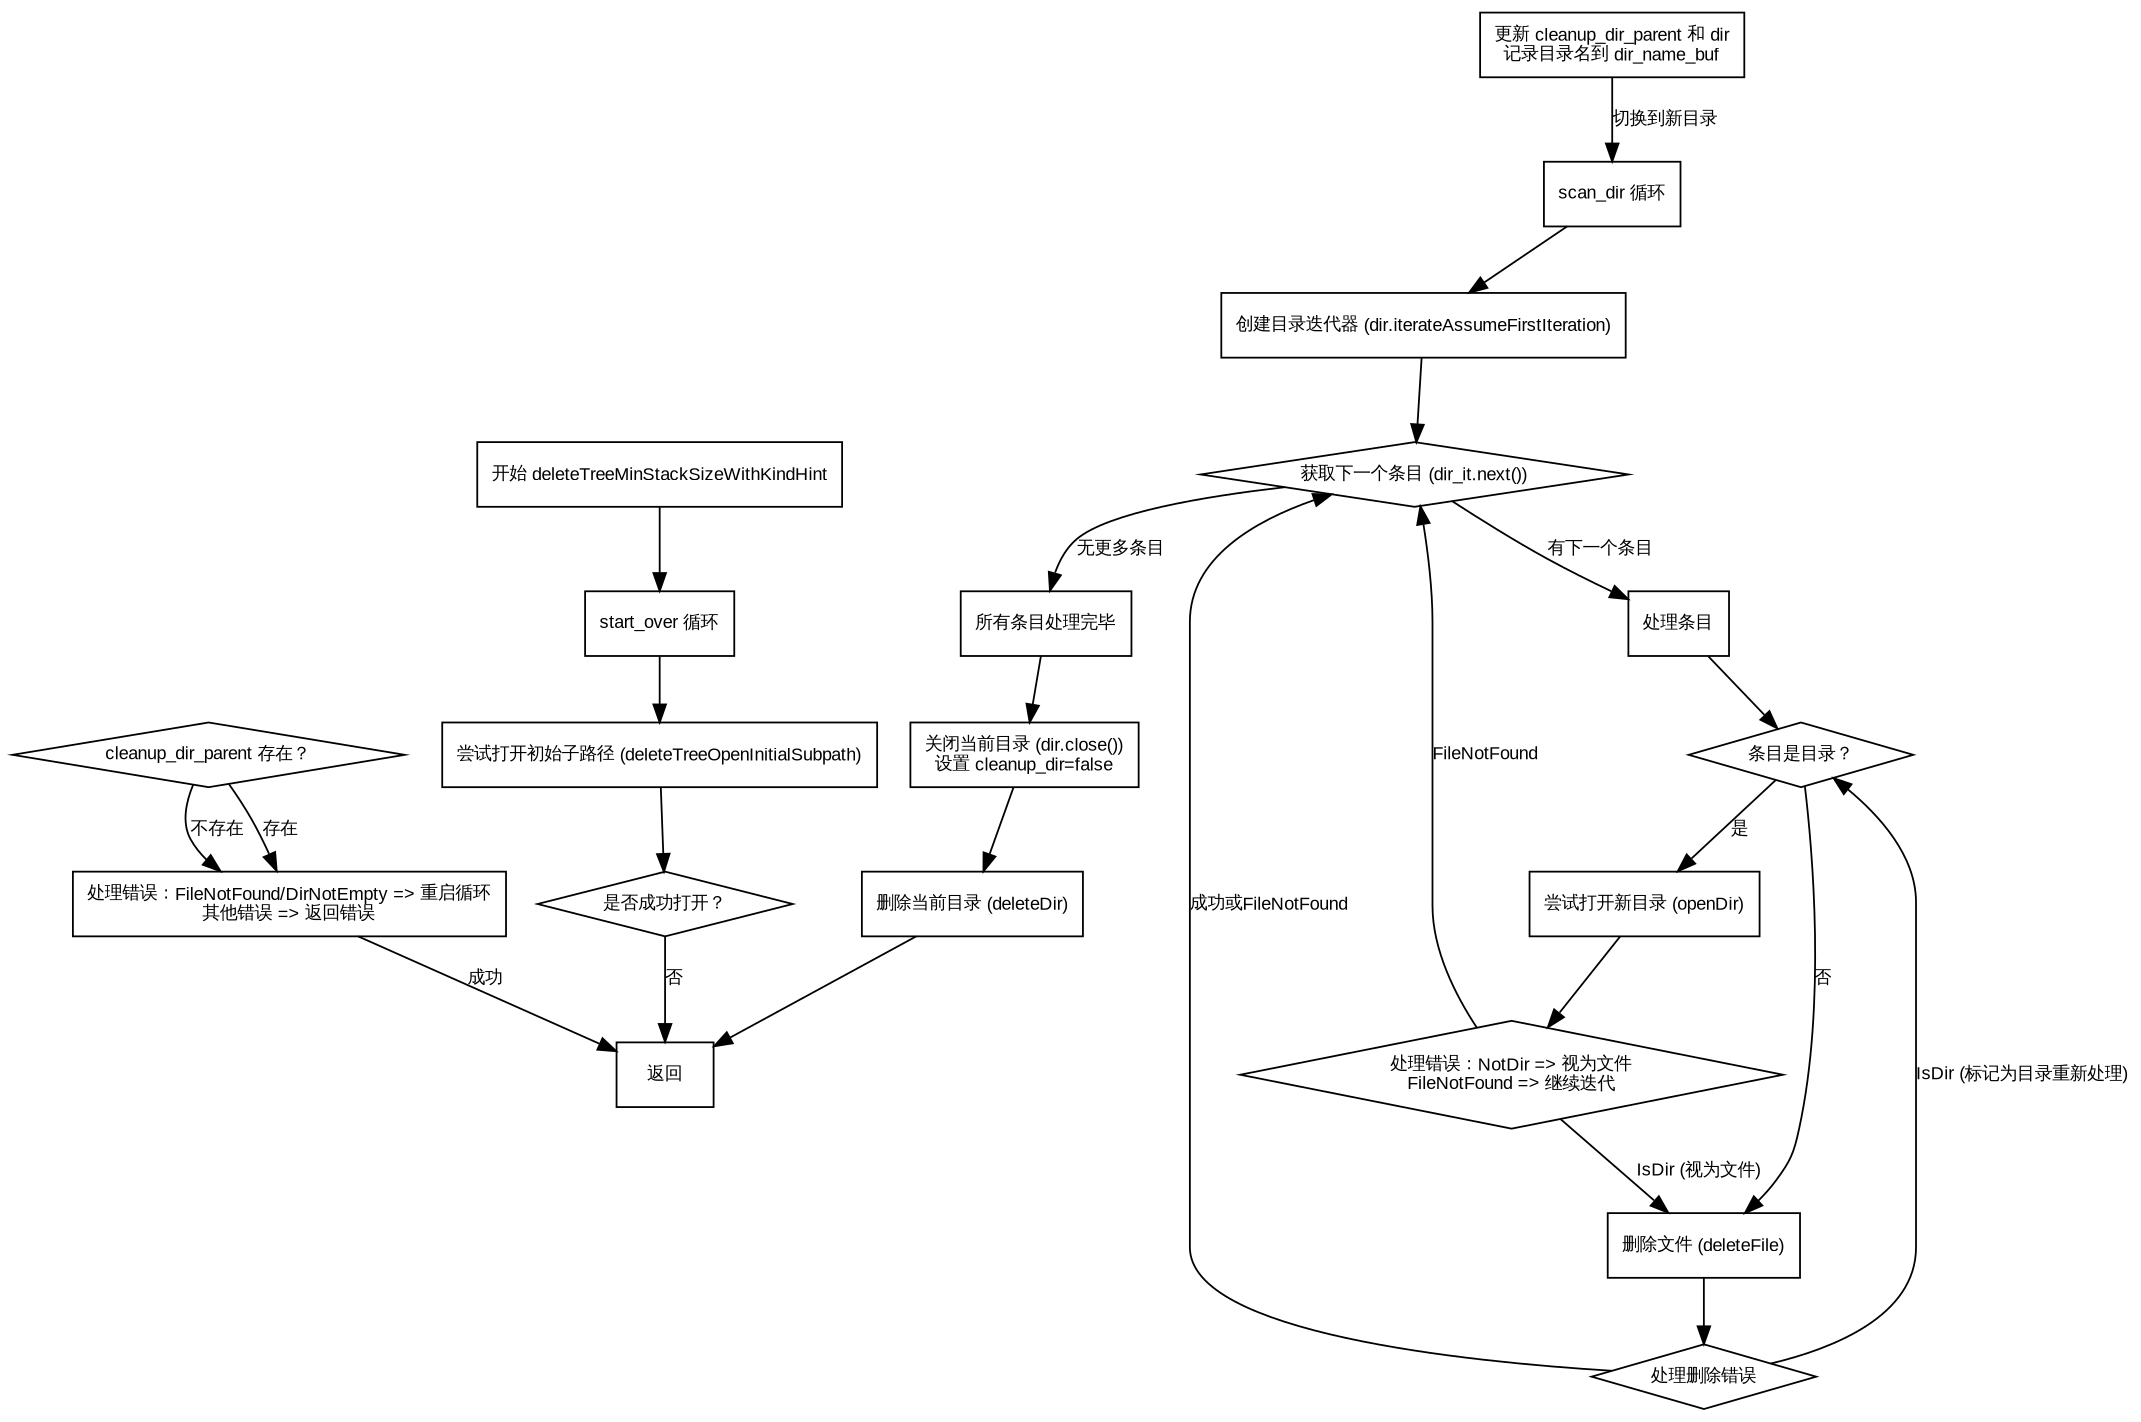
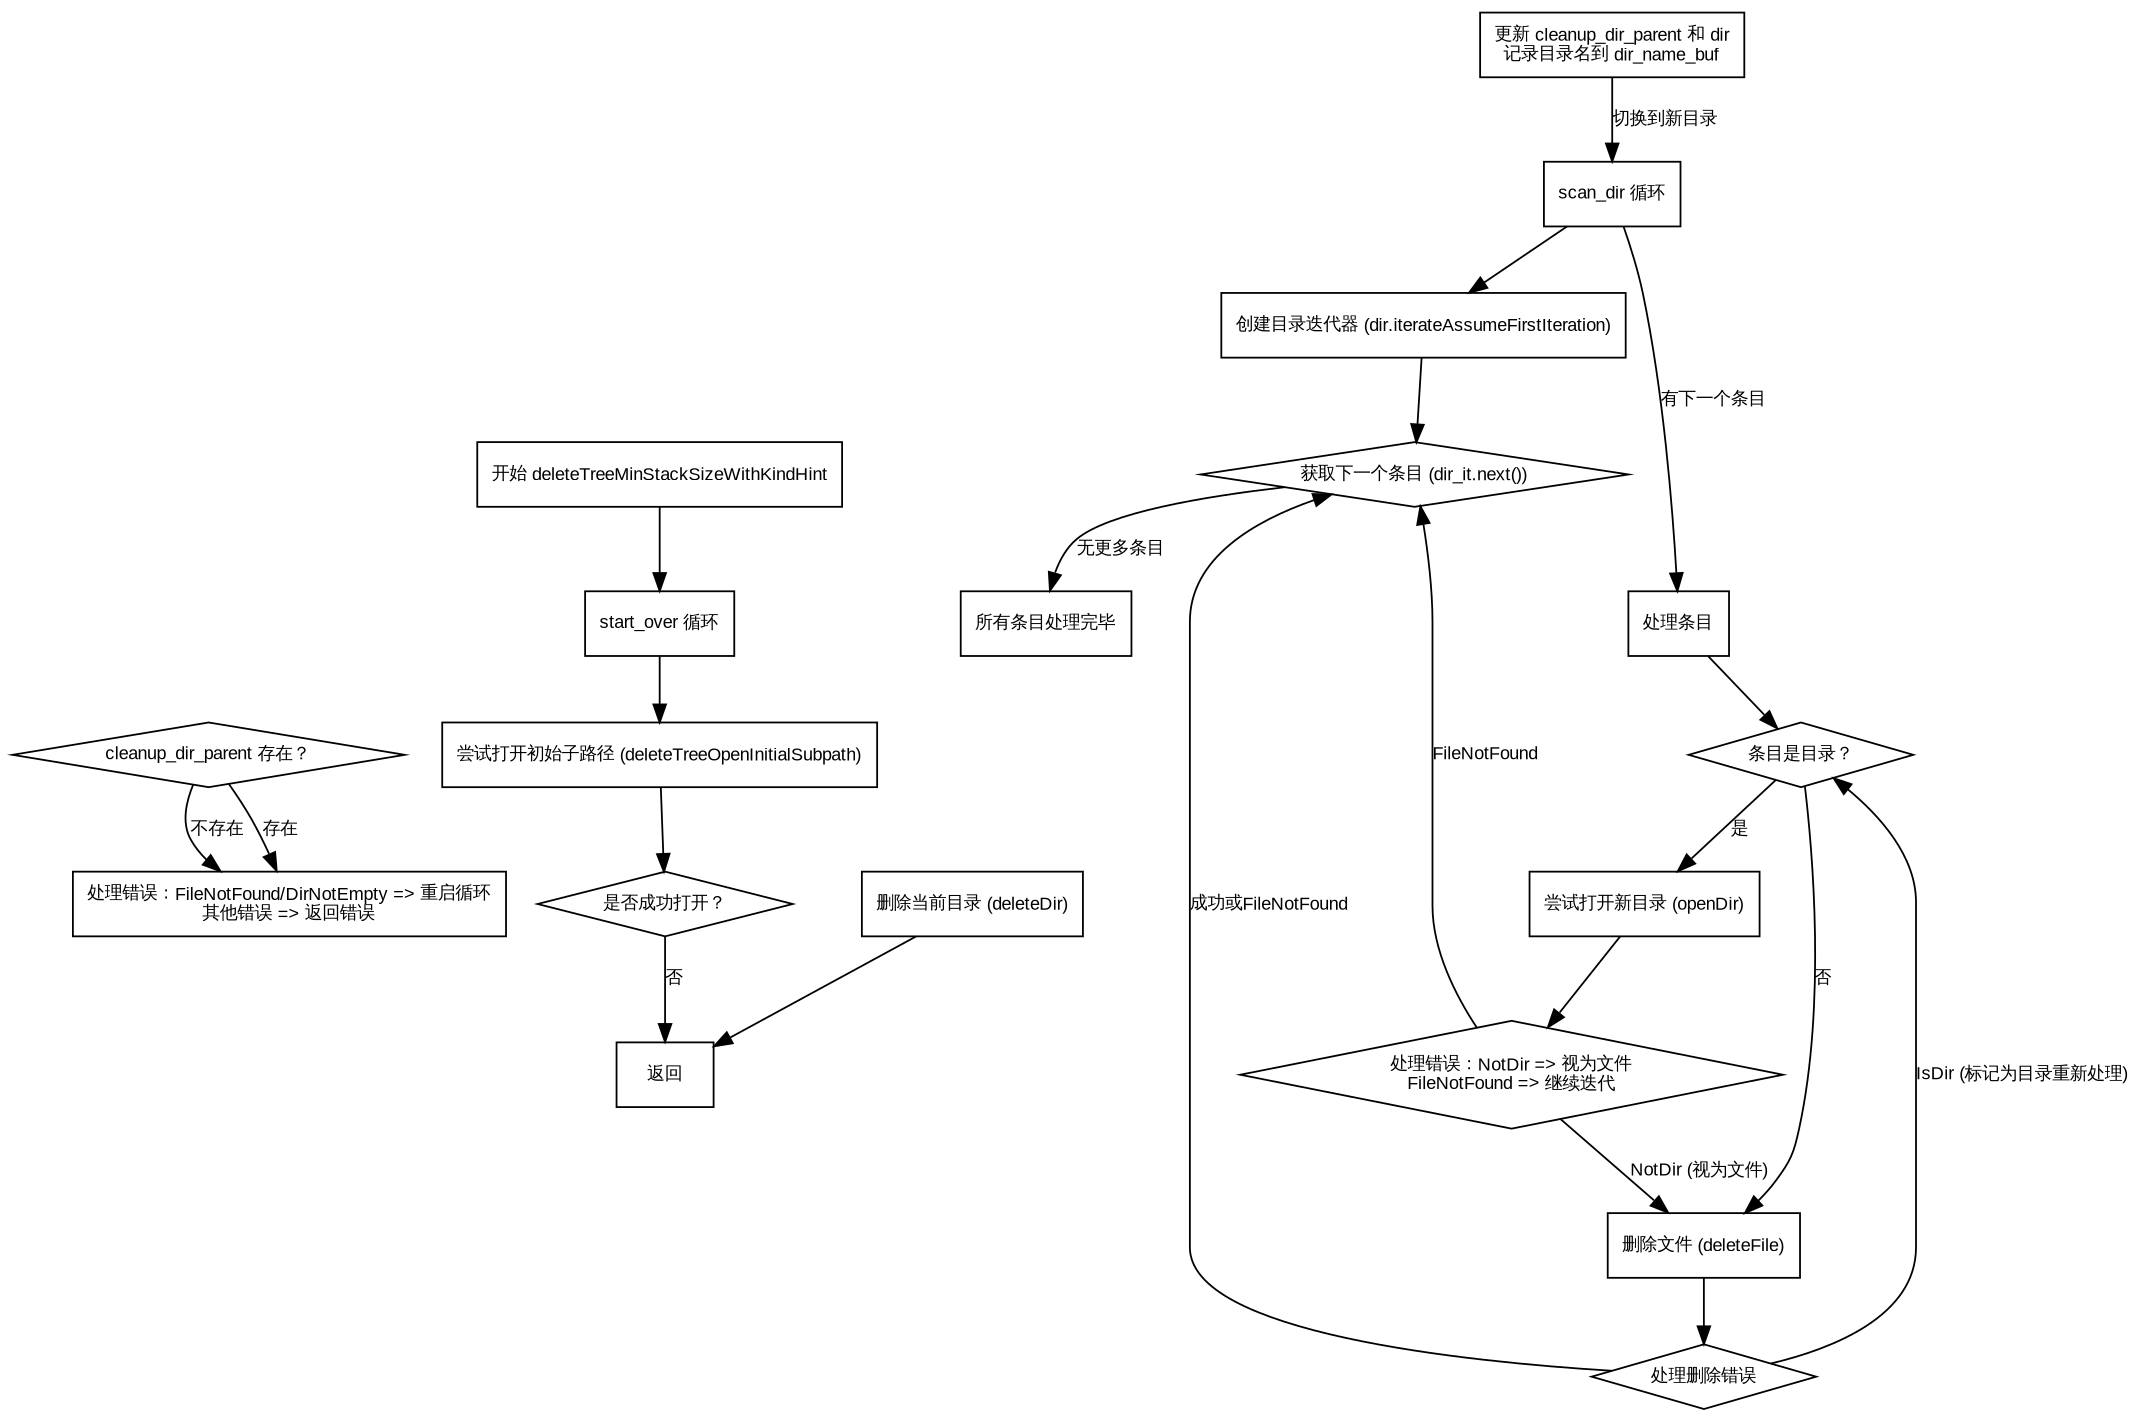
  digraph {
    fontname="Liberation Sans"
    node [fontname="Liberation Sans" fontsize=10 shape=rectangle]
    edge [fontname="Liberation Sans" fontsize=10]
    n1 [label="开始 deleteTreeMinStackSizeWithKindHint"]
    n2 [label="start_over 循环"]
    n3 [label="尝试打开初始子路径 (deleteTreeOpenInitialSubpath)"]
    n4 [label="是否成功打开？" shape=diamond]
    n5 [label="返回"]
    n6 [label="scan_dir 循环"]
    n7 [label="创建目录迭代器 (dir.iterateAssumeFirstIteration)"]
    n8 [label="获取下一个条目 (dir_it.next())" shape=diamond]
    n9 [label="处理条目"]
    n10 [label="所有条目处理完毕"]
    n11 [label="条目是目录？" shape=diamond]
-   n12 [label="关闭当前目录 (dir.close())\n设置 cleanup_dir=false"]
    n13 [label="尝试打开新目录 (openDir)"]
    n14 [label="删除文件 (deleteFile)"]
    n15 [label="处理错误：NotDir => 视为文件\nFileNotFound => 继续迭代" shape=diamond]
    n16 [label="处理删除错误" shape=diamond]
    n17 [label="更新 cleanup_dir_parent 和 dir\n记录目录名到 dir_name_buf"]
    n18 [label="删除当前目录 (deleteDir)"]
    n19 [label="cleanup_dir_parent 存在？" shape=diamond]
    n20 [label="处理错误：FileNotFound/DirNotEmpty => 重启循环\n其他错误 => 返回错误"]
    n1 -> n2
    n2 -> n3
    n3 -> n4
    n4 -> n5 [label="否"]
    n6 -> n7
    n7 -> n8
-   n8 -> n9 [label="有下一个条目"]
+   n6 -> n9 [label="有下一个条目"]
    n8 -> n10 [label="无更多条目"]
    n9 -> n11
-   n10 -> n12
    n11 -> n13 [label="是"]
    n11 -> n14 [label="否"]
-   n12 -> n18
    n13 -> n15
    n14 -> n16
    n15 -> n8 [label=FileNotFound]
-   n15 -> n14 [label="IsDir (视为文件)"]
+   n15 -> n14 [label="NotDir (视为文件)"]
    n16 -> n8 [label="成功或FileNotFound"]
    n16 -> n11 [label="IsDir (标记为目录重新处理)"]
    n17 -> n6 [label="切换到新目录"]
    n18 -> n5
    n19 -> n20 [label="存在"]
    n19 -> n20 [label="不存在"]
-   n20 -> n5 [label="成功"]
  }
